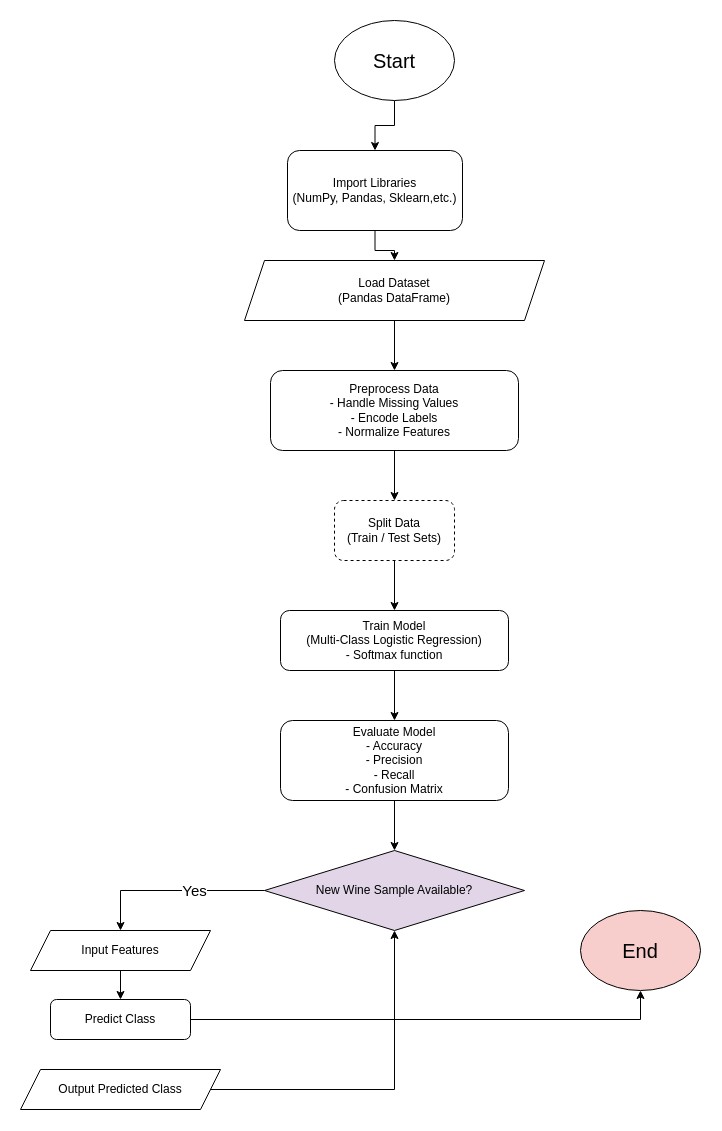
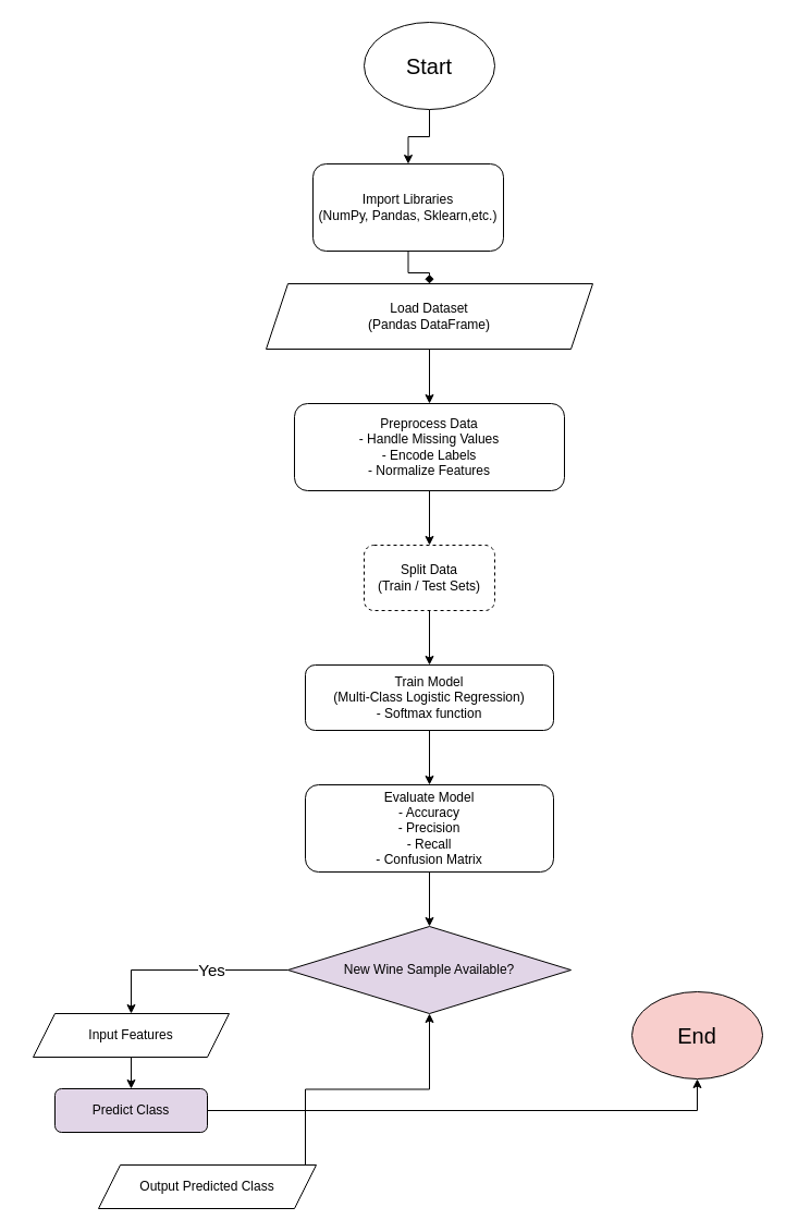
  <mxCell id="0" />
  <mxCell id="1" parent="0" />
  <mxCell id="2" value="" style="edgeStyle=orthogonalEdgeStyle;rounded=0;orthogonalLoop=1;jettySize=auto;html=1;" edge="1" parent="1" source="3" target="5"><mxGeometry relative="1" as="geometry" /></mxCell>
  <mxCell id="3" value="&lt;font style=&quot;font-size: 20px;&quot;&gt;Start&lt;/font&gt;" style="ellipse;whiteSpace=wrap;html=1;" vertex="1" parent="1"><mxGeometry x="334" y="20" width="120" height="80" as="geometry" /></mxCell>
- <mxCell id="4" value="" style="edgeStyle=orthogonalEdgeStyle;rounded=0;orthogonalLoop=1;jettySize=auto;html=1;" edge="1" parent="1" source="5" target="7"><mxGeometry relative="1" as="geometry" /></mxCell>
+ <mxCell id="4" value="" style="edgeStyle=orthogonalEdgeStyle;rounded=0;orthogonalLoop=1;jettySize=auto;html=1;endArrow=diamond;" edge="1" parent="1" source="5" target="7"><mxGeometry relative="1" as="geometry" /></mxCell>
  <mxCell id="5" value="Import Libraries&lt;div&gt;(NumPy, Pandas, Sklearn,etc.)&lt;/div&gt;" style="rounded=1;whiteSpace=wrap;html=1;" vertex="1" parent="1"><mxGeometry x="287" y="150" width="175" height="80" as="geometry" /></mxCell>
  <mxCell id="6" value="" style="edgeStyle=orthogonalEdgeStyle;rounded=0;orthogonalLoop=1;jettySize=auto;html=1;" edge="1" parent="1" source="7" target="9"><mxGeometry relative="1" as="geometry" /></mxCell>
  <mxCell id="7" value="Load Dataset&lt;div&gt;(Pandas DataFrame)&lt;/div&gt;" style="shape=parallelogram;perimeter=parallelogramPerimeter;whiteSpace=wrap;html=1;fixedSize=1;" vertex="1" parent="1"><mxGeometry x="244" y="260" width="300" height="60" as="geometry" /></mxCell>
  <mxCell id="8" value="" style="edgeStyle=orthogonalEdgeStyle;rounded=0;orthogonalLoop=1;jettySize=auto;html=1;" edge="1" parent="1" source="9" target="11"><mxGeometry relative="1" as="geometry" /></mxCell>
  <mxCell id="9" value="Preprocess Data&lt;div&gt;- Handle Missing Values&lt;/div&gt;&lt;div&gt;- Encode Labels&lt;/div&gt;&lt;div&gt;- Normalize Features&lt;/div&gt;" style="rounded=1;whiteSpace=wrap;html=1;" vertex="1" parent="1"><mxGeometry x="270" y="370" width="248" height="80" as="geometry" /></mxCell>
  <mxCell id="10" value="" style="edgeStyle=orthogonalEdgeStyle;rounded=0;orthogonalLoop=1;jettySize=auto;html=1;" edge="1" parent="1" source="11" target="13"><mxGeometry relative="1" as="geometry" /></mxCell>
  <mxCell id="11" value="Split Data&lt;div&gt;(Train / Test Sets)&lt;/div&gt;" style="rounded=1;whiteSpace=wrap;html=1;dashed=1;" vertex="1" parent="1"><mxGeometry x="334" y="500" width="120" height="60" as="geometry" /></mxCell>
  <mxCell id="12" value="" style="edgeStyle=orthogonalEdgeStyle;rounded=0;orthogonalLoop=1;jettySize=auto;html=1;" edge="1" parent="1" source="13" target="15"><mxGeometry relative="1" as="geometry" /></mxCell>
  <mxCell id="13" value="Train Model&lt;div&gt;(Multi-Class Logistic Regression)&lt;/div&gt;&lt;div&gt;- Softmax function&lt;/div&gt;" style="rounded=1;whiteSpace=wrap;html=1;" vertex="1" parent="1"><mxGeometry x="280" y="610" width="228" height="60" as="geometry" /></mxCell>
  <mxCell id="14" value="" style="edgeStyle=orthogonalEdgeStyle;rounded=0;orthogonalLoop=1;jettySize=auto;html=1;" edge="1" parent="1" source="15" target="18"><mxGeometry relative="1" as="geometry" /></mxCell>
  <mxCell id="15" value="Evaluate Model&lt;div&gt;- Accuracy&lt;/div&gt;&lt;div&gt;- Precision&lt;/div&gt;&lt;div&gt;- Recall&lt;/div&gt;&lt;div&gt;- Confusion Matrix&lt;/div&gt;" style="rounded=1;whiteSpace=wrap;html=1;" vertex="1" parent="1"><mxGeometry x="280" y="720" width="228" height="80" as="geometry" /></mxCell>
  <mxCell id="16" style="edgeStyle=orthogonalEdgeStyle;rounded=0;orthogonalLoop=1;jettySize=auto;html=1;exitX=0;exitY=0.5;exitDx=0;exitDy=0;entryX=0.5;entryY=0;entryDx=0;entryDy=0;" edge="1" parent="1" source="18" target="20"><mxGeometry relative="1" as="geometry" /></mxCell>
  <mxCell id="17" value="Yes" style="edgeLabel;html=1;align=center;verticalAlign=middle;resizable=0;points=[];fontSize=15;" vertex="1" connectable="0" parent="16"><mxGeometry x="-0.228" y="-1" relative="1" as="geometry"><mxPoint as="offset" /></mxGeometry></mxCell>
  <mxCell id="18" value="New Wine Sample Available?" style="rhombus;whiteSpace=wrap;html=1;fillColor=#e1d5e7;" vertex="1" parent="1"><mxGeometry x="264" y="850" width="260" height="80" as="geometry" /></mxCell>
  <mxCell id="19" style="edgeStyle=orthogonalEdgeStyle;rounded=0;orthogonalLoop=1;jettySize=auto;html=1;exitX=0.5;exitY=1;exitDx=0;exitDy=0;entryX=0.5;entryY=0;entryDx=0;entryDy=0;" edge="1" parent="1" source="20" target="22"><mxGeometry relative="1" as="geometry" /></mxCell>
  <mxCell id="20" value="Input Features" style="shape=parallelogram;perimeter=parallelogramPerimeter;whiteSpace=wrap;html=1;fixedSize=1;" vertex="1" parent="1"><mxGeometry x="30" y="930" width="180" height="40" as="geometry" /></mxCell>
  <mxCell id="21" value="" style="edgeStyle=orthogonalEdgeStyle;rounded=0;orthogonalLoop=1;jettySize=auto;html=1;" edge="1" parent="1" source="22" target="25"><mxGeometry relative="1" as="geometry" /></mxCell>
- <mxCell id="22" value="Predict Class" style="rounded=1;whiteSpace=wrap;html=1;" vertex="1" parent="1"><mxGeometry x="50" y="999" width="140" height="40" as="geometry" /></mxCell>
+ <mxCell id="22" value="Predict Class" style="rounded=1;whiteSpace=wrap;html=1;fillColor=#e1d5e7;" vertex="1" parent="1"><mxGeometry x="50" y="999" width="140" height="40" as="geometry" /></mxCell>
  <mxCell id="23" style="edgeStyle=orthogonalEdgeStyle;rounded=0;orthogonalLoop=1;jettySize=auto;html=1;exitX=1;exitY=0.5;exitDx=0;exitDy=0;entryX=0.5;entryY=1;entryDx=0;entryDy=0;" edge="1" parent="1" source="24" target="18"><mxGeometry relative="1" as="geometry" /></mxCell>
- <mxCell id="24" value="Output Predicted Class" style="shape=parallelogram;perimeter=parallelogramPerimeter;whiteSpace=wrap;html=1;fixedSize=1;" vertex="1" parent="1"><mxGeometry x="20" y="1069" width="200" height="40" as="geometry" /></mxCell>
+ <mxCell id="24" value="Output Predicted Class" style="shape=parallelogram;perimeter=parallelogramPerimeter;whiteSpace=wrap;html=1;fixedSize=1;" vertex="1" parent="1"><mxGeometry x="90" y="1069" width="200" height="40" as="geometry" /></mxCell>
  <mxCell id="25" value="&lt;font style=&quot;font-size: 20px;&quot;&gt;End&lt;/font&gt;" style="ellipse;whiteSpace=wrap;html=1;fillColor=#f8cecc;" vertex="1" parent="1"><mxGeometry x="580" y="910" width="120" height="80" as="geometry" /></mxCell>
